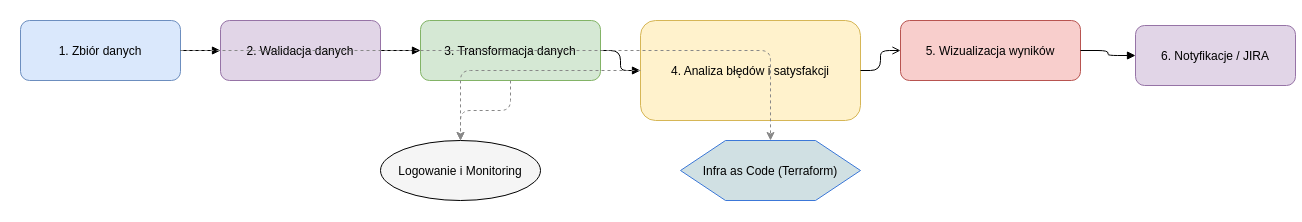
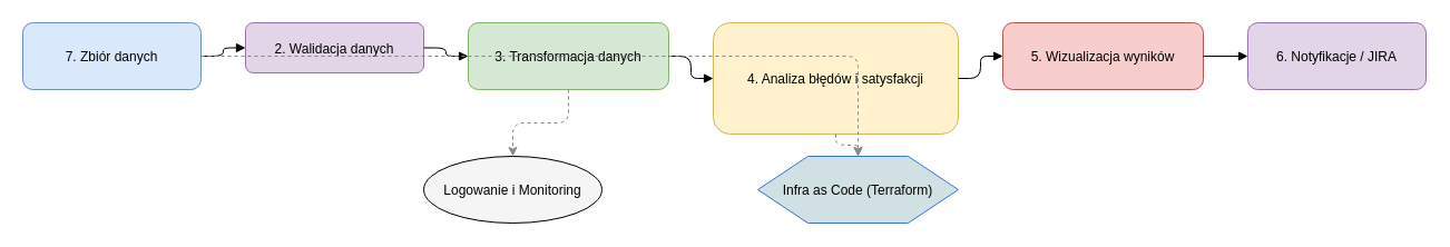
  <mxCell id="0" />
  <mxCell id="1" parent="0" />
- <mxCell id="2" value="1. Zbiór danych" style="shape=rectangle;rounded=1;fillColor=#dae8fc;strokeColor=#6c8ebf;" vertex="1" parent="1"><mxGeometry x="20" y="20" width="160" height="60" as="geometry" /></mxCell>
- <mxCell id="3" value="2. Walidacja danych" style="shape=rectangle;rounded=1;fillColor=#e1d5e7;strokeColor=#9673a6;" vertex="1" parent="1"><mxGeometry x="220" y="20" width="160" height="60" as="geometry" /></mxCell>
+ <mxCell id="2" value="7. Zbiór danych" style="shape=rectangle;rounded=1;fillColor=#dae8fc;strokeColor=#6c8ebf;" vertex="1" parent="1"><mxGeometry x="20" y="20" width="160" height="60" as="geometry" /></mxCell>
+ <mxCell id="3" value="2. Walidacja danych" style="shape=rectangle;rounded=1;fillColor=#e1d5e7;strokeColor=#9673a6;" vertex="1" parent="1"><mxGeometry x="220" y="20" width="160" height="45" as="geometry" /></mxCell>
  <mxCell id="4" value="3. Transformacja danych" style="shape=rectangle;rounded=1;fillColor=#d5e8d4;strokeColor=#82b366;" vertex="1" parent="1"><mxGeometry x="420" y="20" width="180" height="60" as="geometry" /></mxCell>
  <mxCell id="5" value="4. Analiza błędów i satysfakcji" style="shape=rectangle;rounded=1;fillColor=#fff2cc;strokeColor=#d6b656;" vertex="1" parent="1"><mxGeometry x="640" y="20" width="220" height="100" as="geometry" /></mxCell>
  <mxCell id="6" value="5. Wizualizacja wyników" style="shape=rectangle;rounded=1;fillColor=#f8cecc;strokeColor=#b85450;" vertex="1" parent="1"><mxGeometry x="900" y="20" width="180" height="60" as="geometry" /></mxCell>
- <mxCell id="7" value="6. Notyfikacje / JIRA" style="shape=rectangle;rounded=1;fillColor=#e1d5e7;strokeColor=#9673a6;" vertex="1" parent="1"><mxGeometry x="1135" y="25" width="160" height="60" as="geometry" /></mxCell>
+ <mxCell id="7" value="6. Notyfikacje / JIRA" style="shape=rectangle;rounded=1;fillColor=#e1d5e7;strokeColor=#9673a6;" vertex="1" parent="1"><mxGeometry x="1120" y="20" width="160" height="60" as="geometry" /></mxCell>
  <mxCell id="8" value="Logowanie i Monitoring" style="shape=ellipse;fillColor=#f5f5f5;strokeColor=#000000;" vertex="1" parent="1"><mxGeometry x="380" y="140" width="160" height="60" as="geometry" /></mxCell>
  <mxCell id="9" value="Infra as Code (Terraform)" style="shape=hexagon;fillColor=#d0e0e3;strokeColor=#3c78d8;" vertex="1" parent="1"><mxGeometry x="680" y="140" width="180" height="60" as="geometry" /></mxCell>
  <mxCell id="10" style="edgeStyle=orthogonalEdgeStyle;endArrow=block;strokeColor=#000000;" edge="1" source="2" target="3" parent="1"><mxGeometry relative="1" as="geometry" /></mxCell>
  <mxCell id="11" style="edgeStyle=orthogonalEdgeStyle;endArrow=block;strokeColor=#000000;" edge="1" source="3" target="4" parent="1"><mxGeometry relative="1" as="geometry" /></mxCell>
  <mxCell id="12" style="edgeStyle=orthogonalEdgeStyle;endArrow=block;strokeColor=#000000;" edge="1" source="4" target="5" parent="1"><mxGeometry relative="1" as="geometry" /></mxCell>
- <mxCell id="13" style="edgeStyle=orthogonalEdgeStyle;endArrow=open;strokeColor=#000000;" edge="1" source="5" target="6" parent="1"><mxGeometry relative="1" as="geometry" /></mxCell>
+ <mxCell id="13" style="edgeStyle=orthogonalEdgeStyle;endArrow=block;strokeColor=#000000;" edge="1" source="5" target="6" parent="1"><mxGeometry relative="1" as="geometry" /></mxCell>
  <mxCell id="14" style="edgeStyle=orthogonalEdgeStyle;endArrow=block;strokeColor=#000000;" edge="1" source="6" target="7" parent="1"><mxGeometry relative="1" as="geometry" /></mxCell>
  <mxCell id="15" style="edgeStyle=orthogonalEdgeStyle;dashed=1;strokeColor=#888888;" edge="1" source="4" target="8" parent="1"><mxGeometry relative="1" as="geometry" /></mxCell>
- <mxCell id="16" style="edgeStyle=orthogonalEdgeStyle;dashed=1;strokeColor=#888888;" edge="1" source="5" target="8" parent="1"><mxGeometry relative="1" as="geometry" /></mxCell>
+ <mxCell id="16" style="edgeStyle=orthogonalEdgeStyle;dashed=1;strokeColor=#888888;" edge="1" source="5" target="9" parent="1"><mxGeometry relative="1" as="geometry" /></mxCell>
  <mxCell id="17" style="edgeStyle=orthogonalEdgeStyle;dashed=1;strokeColor=#888888;" edge="1" source="2" target="9" parent="1"><mxGeometry relative="1" as="geometry" /></mxCell>
